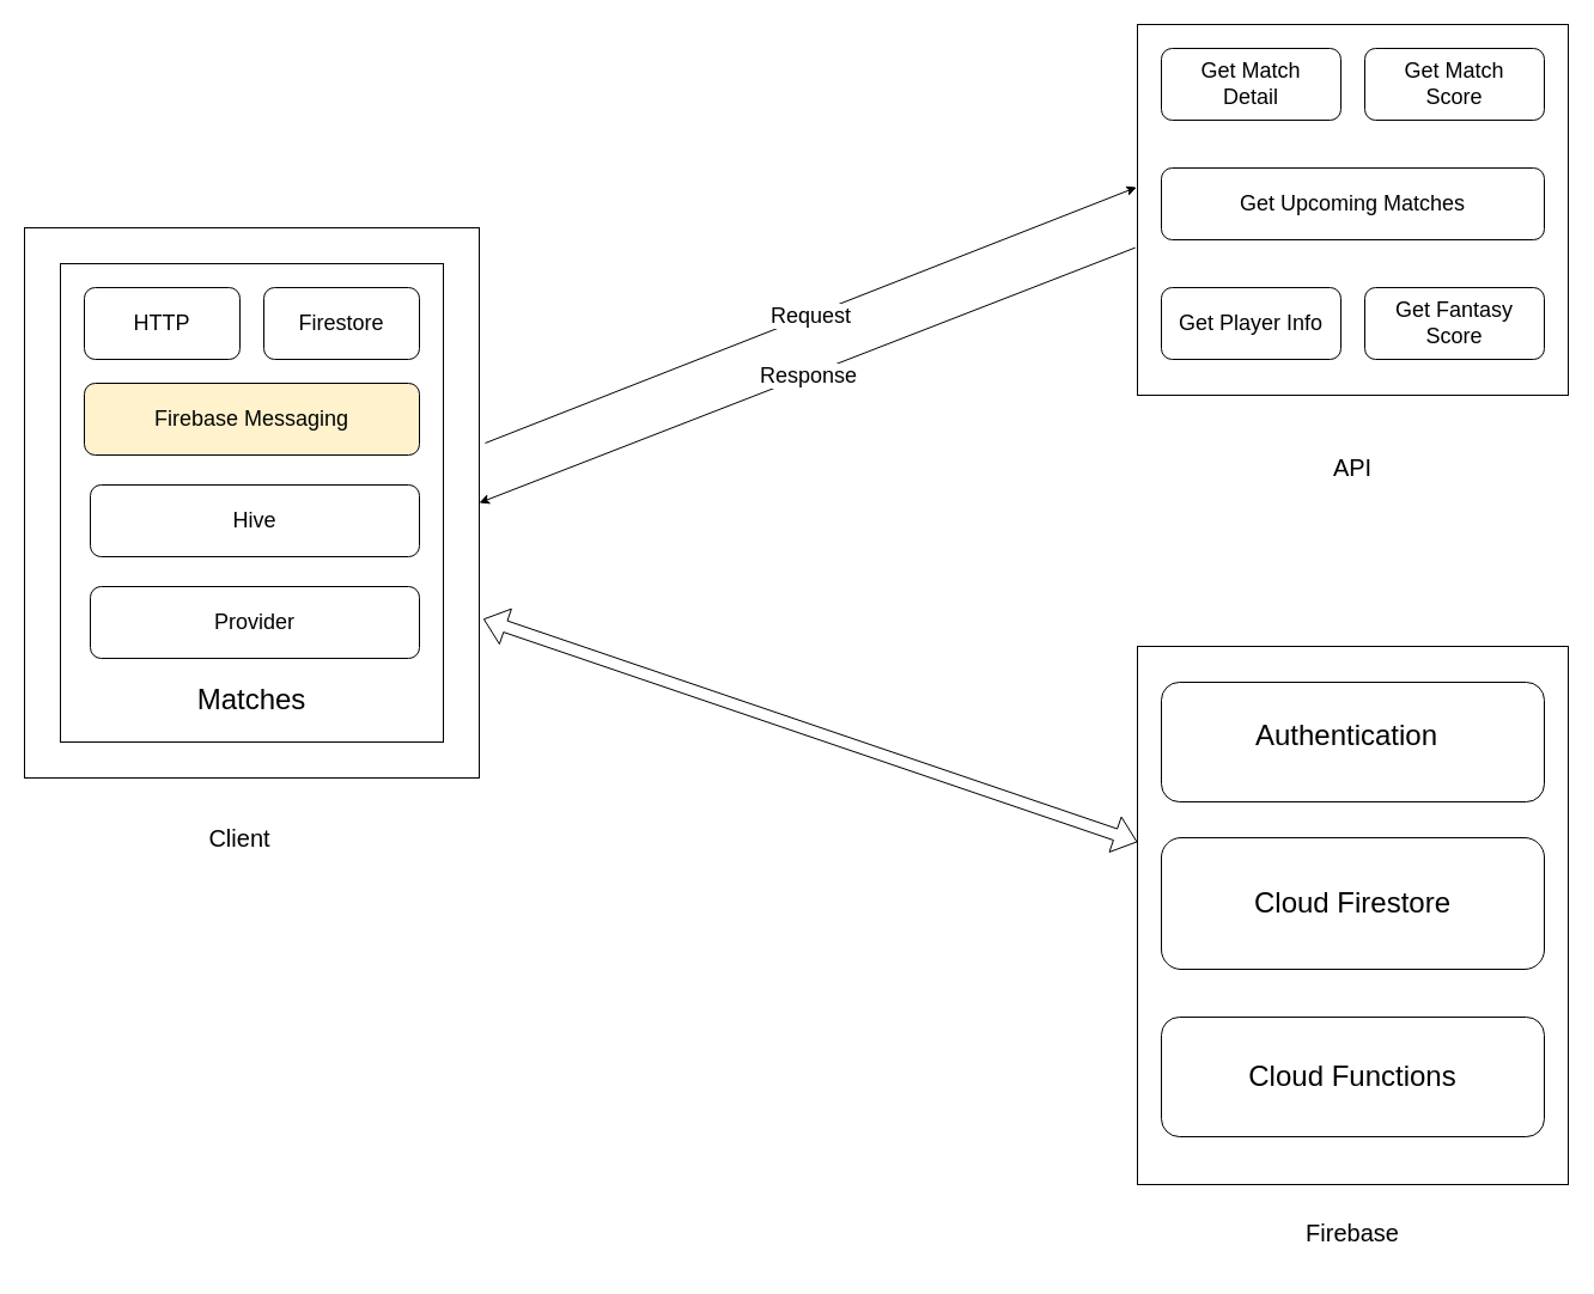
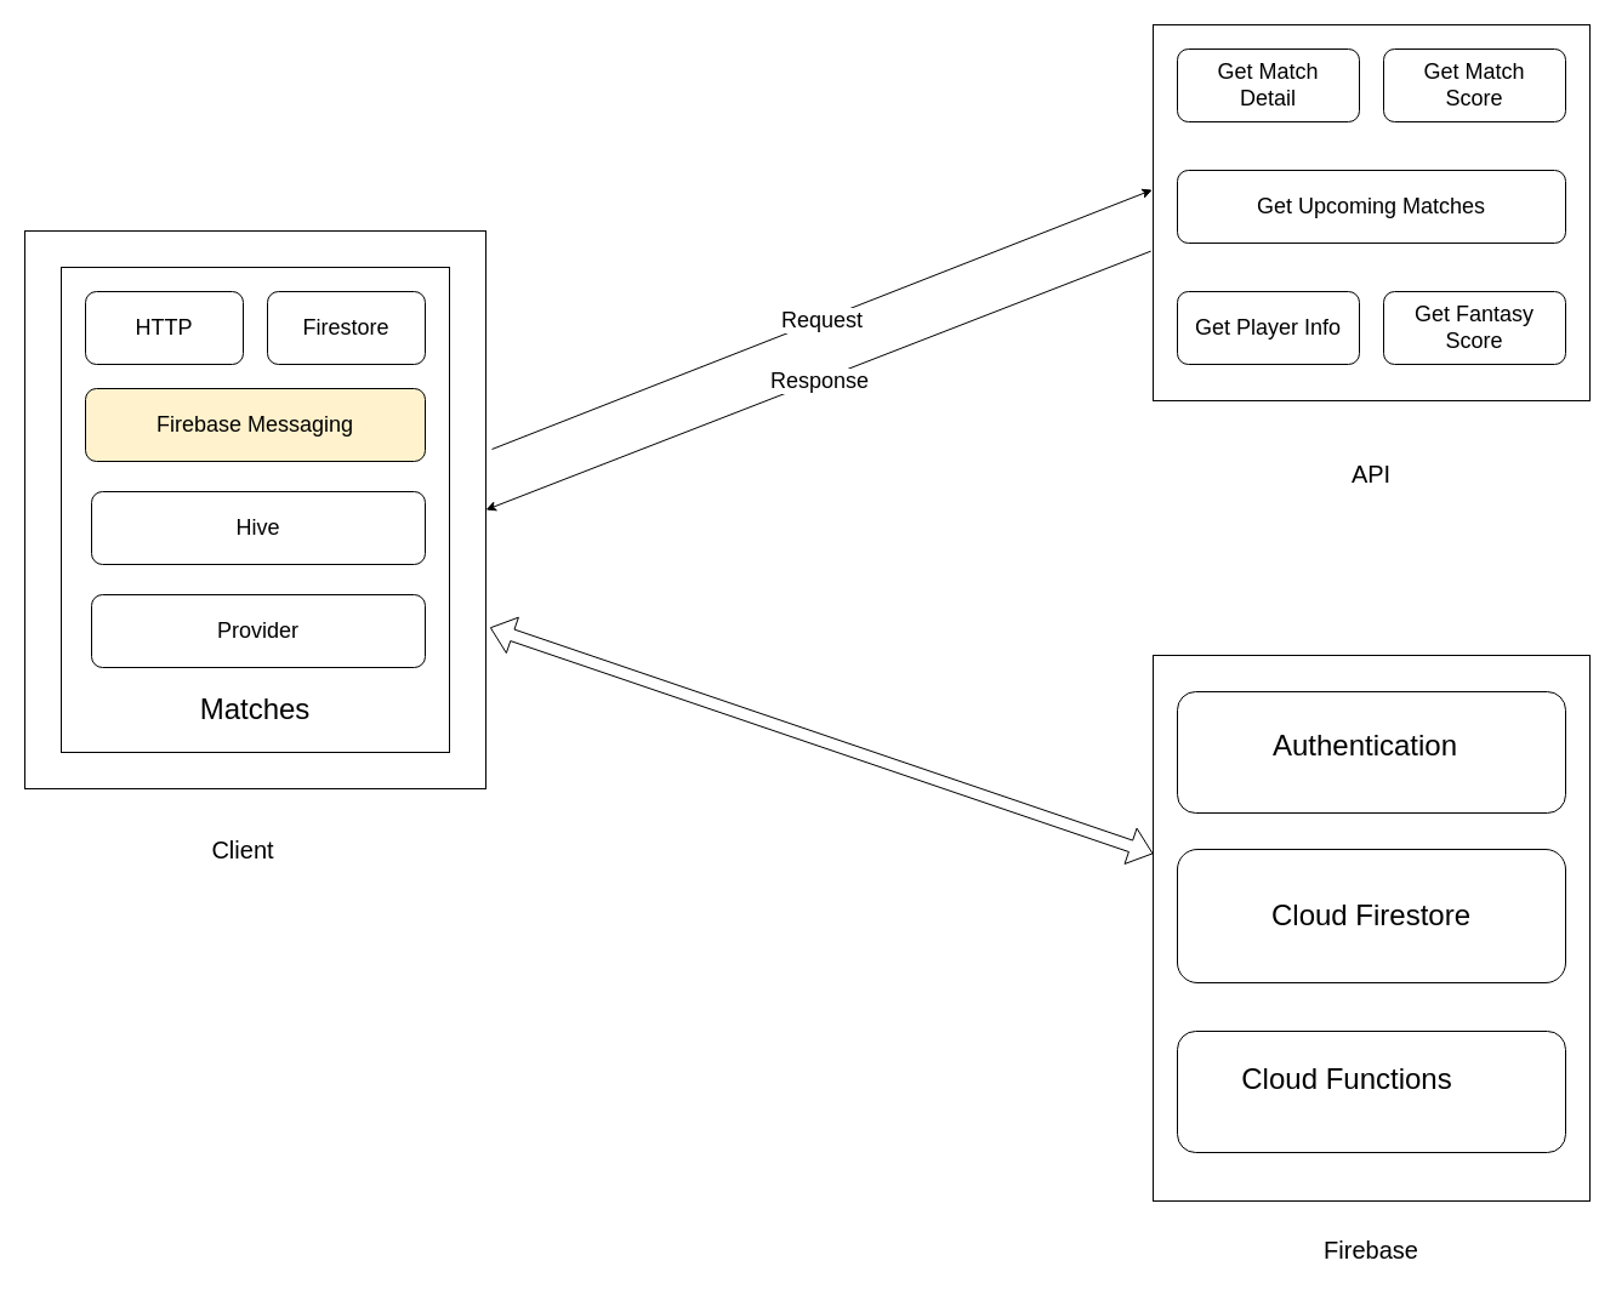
  <mxCell id="0" style=";html=1;" />
  <mxCell id="1" style=";html=1;" parent="0" />
  <mxCell id="2" value="" style="rounded=0;whiteSpace=wrap;html=1;" vertex="1" parent="1"><mxGeometry x="20" y="190" width="380" height="460" as="geometry" /></mxCell>
  <mxCell id="3" value="" style="rounded=0;whiteSpace=wrap;html=1;" vertex="1" parent="1"><mxGeometry x="950" y="540" width="360" height="450" as="geometry" /></mxCell>
  <mxCell id="4" value="" style="shape=flexArrow;endArrow=classic;startArrow=classic;html=1;exitX=1.009;exitY=0.711;exitDx=0;exitDy=0;exitPerimeter=0;" edge="1" parent="1" source="2" target="3"><mxGeometry width="50" height="50" relative="1" as="geometry"><mxPoint x="730" y="630" as="sourcePoint" /><mxPoint x="930" y="530" as="targetPoint" /></mxGeometry></mxCell>
  <mxCell id="5" value="&lt;font style=&quot;font-size: 20px&quot;&gt;Client&lt;/font&gt;" style="text;html=1;strokeColor=none;fillColor=none;align=center;verticalAlign=middle;whiteSpace=wrap;rounded=0;" vertex="1" parent="1"><mxGeometry x="110" y="670" width="180" height="60" as="geometry" /></mxCell>
  <mxCell id="6" value="&lt;font style=&quot;font-size: 20px&quot;&gt;Firebase&lt;/font&gt;" style="text;html=1;strokeColor=none;fillColor=none;align=center;verticalAlign=middle;whiteSpace=wrap;rounded=0;" vertex="1" parent="1"><mxGeometry x="1040" y="1000" width="180" height="60" as="geometry" /></mxCell>
  <mxCell id="7" value="" style="rounded=0;whiteSpace=wrap;html=1;" vertex="1" parent="1"><mxGeometry x="950" y="20" width="360" height="310" as="geometry" /></mxCell>
  <mxCell id="8" value="&lt;font style=&quot;font-size: 20px&quot;&gt;API&lt;/font&gt;" style="text;html=1;strokeColor=none;fillColor=none;align=center;verticalAlign=middle;whiteSpace=wrap;rounded=0;" vertex="1" parent="1"><mxGeometry x="1040" y="360" width="180" height="60" as="geometry" /></mxCell>
  <mxCell id="9" value="" style="rounded=1;whiteSpace=wrap;html=1;" vertex="1" parent="1"><mxGeometry x="970" y="40" width="150" height="60" as="geometry" /></mxCell>
  <mxCell id="10" value="" style="rounded=1;whiteSpace=wrap;html=1;" vertex="1" parent="1"><mxGeometry x="1140" y="40" width="150" height="60" as="geometry" /></mxCell>
  <mxCell id="11" value="" style="rounded=1;whiteSpace=wrap;html=1;" vertex="1" parent="1"><mxGeometry x="970" y="140" width="320" height="60" as="geometry" /></mxCell>
  <mxCell id="12" value="" style="rounded=1;whiteSpace=wrap;html=1;" vertex="1" parent="1"><mxGeometry x="970" y="240" width="150" height="60" as="geometry" /></mxCell>
  <mxCell id="13" value="" style="rounded=1;whiteSpace=wrap;html=1;" vertex="1" parent="1"><mxGeometry x="1140" y="240" width="150" height="60" as="geometry" /></mxCell>
  <mxCell id="14" value="" style="rounded=1;whiteSpace=wrap;html=1;" vertex="1" parent="1"><mxGeometry x="970" y="570" width="320" height="100" as="geometry" /></mxCell>
  <mxCell id="15" value="" style="rounded=1;whiteSpace=wrap;html=1;" vertex="1" parent="1"><mxGeometry x="970" y="700" width="320" height="110" as="geometry" /></mxCell>
  <mxCell id="16" value="" style="rounded=1;whiteSpace=wrap;html=1;" vertex="1" parent="1"><mxGeometry x="970" y="850" width="320" height="100" as="geometry" /></mxCell>
  <mxCell id="17" value="&lt;font style=&quot;font-size: 24px&quot;&gt;Authentication&lt;/font&gt;" style="text;html=1;strokeColor=none;fillColor=none;align=center;verticalAlign=middle;whiteSpace=wrap;rounded=0;" vertex="1" parent="1"><mxGeometry x="1000" y="580" width="250" height="70" as="geometry" /></mxCell>
  <mxCell id="18" value="&lt;font style=&quot;font-size: 24px&quot;&gt;Cloud Firestore&lt;/font&gt;" style="text;html=1;strokeColor=none;fillColor=none;align=center;verticalAlign=middle;whiteSpace=wrap;rounded=0;" vertex="1" parent="1"><mxGeometry x="1005" y="720" width="250" height="70" as="geometry" /></mxCell>
- <mxCell id="19" value="&lt;font style=&quot;font-size: 24px&quot;&gt;Cloud Functions&lt;/font&gt;" style="text;html=1;strokeColor=none;fillColor=none;align=center;verticalAlign=middle;whiteSpace=wrap;rounded=0;" vertex="1" parent="1"><mxGeometry x="1005" y="865" width="250" height="70" as="geometry" /></mxCell>
+ <mxCell id="19" value="&lt;font style=&quot;font-size: 24px&quot;&gt;Cloud Functions&lt;/font&gt;" style="text;html=1;strokeColor=none;fillColor=none;align=center;verticalAlign=middle;whiteSpace=wrap;rounded=0;" vertex="1" parent="1"><mxGeometry x="985" y="855" width="250" height="70" as="geometry" /></mxCell>
  <mxCell id="20" value="&lt;font style=&quot;font-size: 18px&quot;&gt;Get Match Detail&lt;/font&gt;" style="text;html=1;strokeColor=none;fillColor=none;align=center;verticalAlign=middle;whiteSpace=wrap;rounded=0;" vertex="1" parent="1"><mxGeometry x="980" y="45" width="130" height="50" as="geometry" /></mxCell>
  <mxCell id="21" value="&lt;font style=&quot;font-size: 18px&quot;&gt;Get Match Score&lt;/font&gt;" style="text;html=1;strokeColor=none;fillColor=none;align=center;verticalAlign=middle;whiteSpace=wrap;rounded=0;" vertex="1" parent="1"><mxGeometry x="1150" y="45" width="130" height="50" as="geometry" /></mxCell>
  <mxCell id="22" value="&lt;font style=&quot;font-size: 18px&quot;&gt;Get Player Info&lt;/font&gt;" style="text;html=1;strokeColor=none;fillColor=none;align=center;verticalAlign=middle;whiteSpace=wrap;rounded=0;" vertex="1" parent="1"><mxGeometry x="980" y="245" width="130" height="50" as="geometry" /></mxCell>
  <mxCell id="23" value="&lt;font style=&quot;font-size: 18px&quot;&gt;Get Fantasy Score&lt;/font&gt;" style="text;html=1;strokeColor=none;fillColor=none;align=center;verticalAlign=middle;whiteSpace=wrap;rounded=0;" vertex="1" parent="1"><mxGeometry x="1150" y="245" width="130" height="50" as="geometry" /></mxCell>
  <mxCell id="24" value="&lt;font style=&quot;font-size: 18px&quot;&gt;Get Upcoming Matches&lt;/font&gt;" style="text;html=1;strokeColor=none;fillColor=none;align=center;verticalAlign=middle;whiteSpace=wrap;rounded=0;" vertex="1" parent="1"><mxGeometry x="980" y="145" width="300" height="50" as="geometry" /></mxCell>
  <mxCell id="25" value="" style="endArrow=classic;html=1;entryX=-0.002;entryY=0.439;entryDx=0;entryDy=0;entryPerimeter=0;" edge="1" parent="1" target="7"><mxGeometry relative="1" as="geometry"><mxPoint x="405" y="370" as="sourcePoint" /><mxPoint x="810" y="550" as="targetPoint" /></mxGeometry></mxCell>
  <mxCell id="26" value="Request" style="edgeLabel;resizable=0;html=1;align=center;verticalAlign=middle;fontSize=18;" connectable="0" vertex="1" parent="25"><mxGeometry relative="1" as="geometry" /></mxCell>
  <mxCell id="27" value="" style="endArrow=classic;html=1;fontSize=18;exitX=-0.005;exitY=0.602;exitDx=0;exitDy=0;exitPerimeter=0;entryX=1;entryY=0.5;entryDx=0;entryDy=0;" edge="1" parent="1" source="7" target="2"><mxGeometry relative="1" as="geometry"><mxPoint x="680" y="410" as="sourcePoint" /><mxPoint x="780" y="410" as="targetPoint" /></mxGeometry></mxCell>
  <mxCell id="28" value="&lt;font style=&quot;font-size: 18px&quot;&gt;Response&lt;/font&gt;" style="edgeLabel;resizable=0;html=1;align=center;verticalAlign=middle;" connectable="0" vertex="1" parent="27"><mxGeometry relative="1" as="geometry" /></mxCell>
  <mxCell id="29" value="" style="rounded=0;whiteSpace=wrap;html=1;fontSize=18;" vertex="1" parent="1"><mxGeometry x="50" y="220" width="320" height="400" as="geometry" /></mxCell>
  <mxCell id="30" value="&lt;font style=&quot;font-size: 24px&quot;&gt;Matches&lt;/font&gt;" style="text;html=1;strokeColor=none;fillColor=none;align=center;verticalAlign=middle;whiteSpace=wrap;rounded=0;fontSize=18;" vertex="1" parent="1"><mxGeometry x="145" y="550" width="130" height="70" as="geometry" /></mxCell>
  <mxCell id="31" value="HTTP" style="rounded=1;whiteSpace=wrap;html=1;fontSize=18;" vertex="1" parent="1"><mxGeometry x="70" y="240" width="130" height="60" as="geometry" /></mxCell>
  <mxCell id="32" value="Firestore" style="rounded=1;whiteSpace=wrap;html=1;fontSize=18;" vertex="1" parent="1"><mxGeometry x="220" y="240" width="130" height="60" as="geometry" /></mxCell>
  <mxCell id="33" value="Firebase Messaging" style="rounded=1;whiteSpace=wrap;html=1;fontSize=18;fillColor=#fff2cc;" vertex="1" parent="1"><mxGeometry x="70" y="320" width="280" height="60" as="geometry" /></mxCell>
  <mxCell id="34" value="Hive" style="rounded=1;whiteSpace=wrap;html=1;fontSize=18;" vertex="1" parent="1"><mxGeometry x="75" y="405" width="275" height="60" as="geometry" /></mxCell>
  <mxCell id="35" value="Provider" style="rounded=1;whiteSpace=wrap;html=1;fontSize=18;" vertex="1" parent="1"><mxGeometry x="75" y="490" width="275" height="60" as="geometry" /></mxCell>
